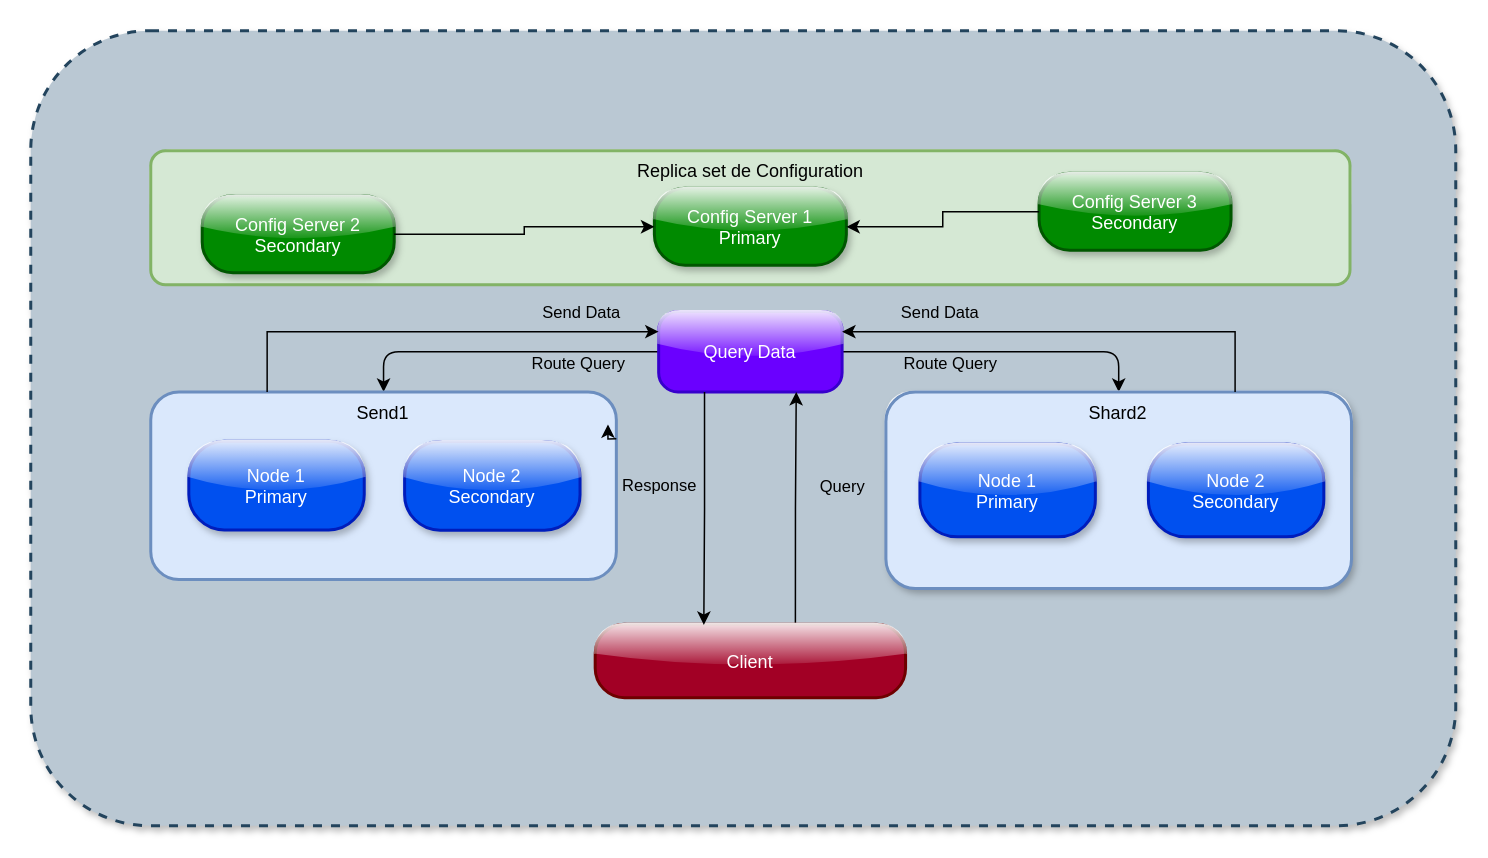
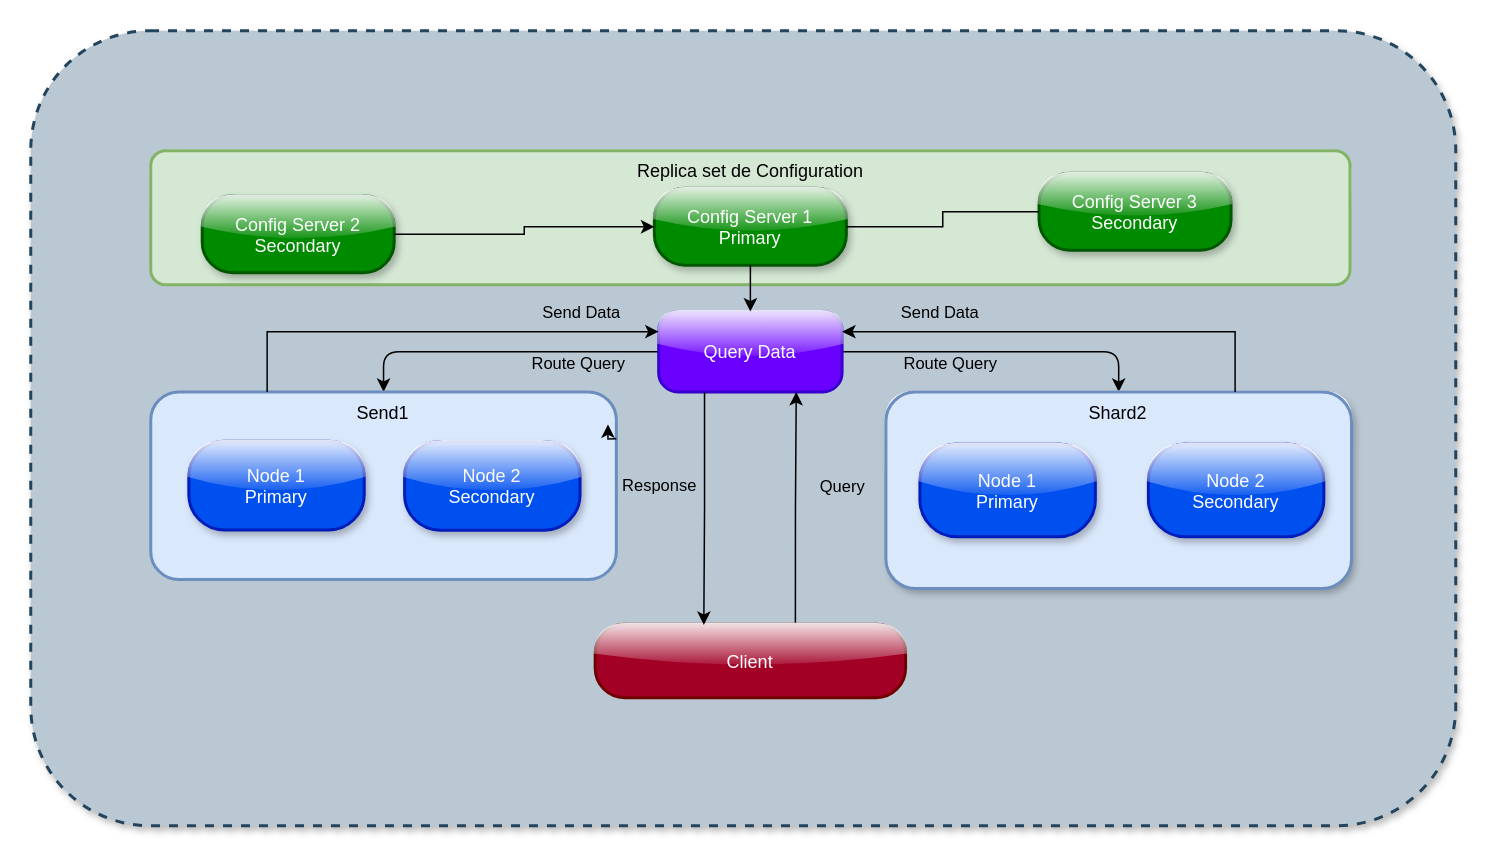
  <mxCell id="0" />
  <mxCell id="1" parent="0" />
  <mxCell id="2" value="" style="whiteSpace=wrap;strokeWidth=2;verticalAlign=top;fillColor=#bac8d3;strokeColor=#23445d;dashed=1;glass=0;rounded=1;shadow=1;" parent="1" vertex="1"><mxGeometry x="20" y="20" width="950" height="530" as="geometry" /></mxCell>
  <mxCell id="3" style="edgeStyle=orthogonalEdgeStyle;rounded=1;orthogonalLoop=1;jettySize=auto;html=1;exitX=1;exitY=0.5;exitDx=0;exitDy=0;entryX=0.5;entryY=0;entryDx=0;entryDy=0;curved=0;" edge="1" parent="2" source="7" target="27"><mxGeometry relative="1" as="geometry"><mxPoint x="739.867" y="209.159" as="targetPoint" /></mxGeometry></mxCell>
  <mxCell id="4" value="Route Query" style="edgeLabel;html=1;align=center;verticalAlign=middle;resizable=0;points=[];labelBackgroundColor=none;" vertex="1" connectable="0" parent="3"><mxGeometry x="-0.436" y="-3" relative="1" as="geometry"><mxPoint x="12" y="5" as="offset" /></mxGeometry></mxCell>
  <mxCell id="5" style="edgeStyle=orthogonalEdgeStyle;rounded=1;orthogonalLoop=1;jettySize=auto;html=1;exitX=0;exitY=0.5;exitDx=0;exitDy=0;entryX=0.5;entryY=0;entryDx=0;entryDy=0;curved=0;" edge="1" parent="2" source="7" target="22"><mxGeometry relative="1" as="geometry" /></mxCell>
  <mxCell id="6" value="Route Query" style="edgeLabel;html=1;align=center;verticalAlign=middle;resizable=0;points=[];labelBackgroundColor=none;" vertex="1" connectable="0" parent="5"><mxGeometry x="-0.098" y="3" relative="1" as="geometry"><mxPoint x="41" y="5" as="offset" /></mxGeometry></mxCell>
  <mxCell id="7" value="Query Data" style="rounded=1;arcSize=24;strokeWidth=2;fillColor=#6a00ff;strokeColor=#3700CC;glass=1;shadow=0;fontColor=#ffffff;" parent="2" vertex="1"><mxGeometry x="418.611" y="187.191" width="122.277" height="53.596" as="geometry" /></mxCell>
  <mxCell id="8" value="" style="group;rounded=1;glass=1;fillColor=#b1ddf0;strokeColor=#10739e;" vertex="1" connectable="0" parent="2"><mxGeometry x="79.998" y="80.0" width="799.505" height="89.326" as="geometry" /></mxCell>
  <mxCell id="9" value="Replica set de Configuration " style="whiteSpace=wrap;strokeWidth=2;verticalAlign=top;fillColor=#d5e8d4;strokeColor=#82b366;gradientDirection=south;gradientColor=none;rounded=1;arcSize=11;glass=0;shadow=0;" vertex="1" parent="8"><mxGeometry width="799.505" height="89.326" as="geometry" /></mxCell>
  <mxCell id="10" value="Config Server 1&#10;Primary" style="rounded=1;arcSize=40;strokeWidth=2;fillColor=#008a00;fontColor=#ffffff;strokeColor=#005700;shadow=1;glass=1;" parent="8" vertex="1"><mxGeometry x="335.751" y="25.025" width="127.994" height="51.353" as="geometry" /></mxCell>
  <mxCell id="11" value="Config Server 2&#10;Secondary" style="rounded=1;arcSize=40;strokeWidth=2;fillColor=#008a00;fontColor=#ffffff;strokeColor=#005700;shadow=1;glass=1;" parent="8" vertex="1"><mxGeometry x="34.31" y="30.025" width="127.994" height="51.353" as="geometry" /></mxCell>
  <mxCell id="12" value="Config Server 3&#10;Secondary" style="rounded=1;arcSize=40;strokeWidth=2;fillColor=#008a00;gradientDirection=south;strokeColor=#005700;fillStyle=auto;fontColor=#ffffff;gradientColor=none;glass=1;shadow=1;" parent="8" vertex="1"><mxGeometry x="592.204" y="15.026" width="127.994" height="51.353" as="geometry" /></mxCell>
  <mxCell id="13" style="edgeStyle=orthogonalEdgeStyle;rounded=0;orthogonalLoop=1;jettySize=auto;html=1;exitX=1;exitY=0.5;exitDx=0;exitDy=0;entryX=0;entryY=0.5;entryDx=0;entryDy=0;" edge="1" parent="8" source="11" target="10"><mxGeometry relative="1" as="geometry" /></mxCell>
- <mxCell id="14" style="edgeStyle=orthogonalEdgeStyle;rounded=0;orthogonalLoop=1;jettySize=auto;html=1;exitX=0;exitY=0.5;exitDx=0;exitDy=0;entryX=1;entryY=0.5;entryDx=0;entryDy=0;" edge="1" parent="8" source="12" target="10"><mxGeometry relative="1" as="geometry" /></mxCell>
+ <mxCell id="14" style="edgeStyle=orthogonalEdgeStyle;rounded=0;orthogonalLoop=1;jettySize=auto;html=1;exitX=0;exitY=0.5;exitDx=0;exitDy=0;entryX=1;entryY=0.5;entryDx=0;entryDy=0;endArrow=none;" edge="1" parent="8" source="12" target="10"><mxGeometry relative="1" as="geometry" /></mxCell>
+ <mxCell id="15" style="edgeStyle=orthogonalEdgeStyle;rounded=0;orthogonalLoop=1;jettySize=auto;html=1;exitX=0.5;exitY=1;exitDx=0;exitDy=0;entryX=0.5;entryY=0;entryDx=0;entryDy=0;" edge="1" parent="2" source="10" target="7"><mxGeometry relative="1" as="geometry" /></mxCell>
  <mxCell id="16" style="edgeStyle=orthogonalEdgeStyle;rounded=0;orthogonalLoop=1;jettySize=auto;html=1;exitX=0.645;exitY=0.01;exitDx=0;exitDy=0;entryX=0.75;entryY=1;entryDx=0;entryDy=0;exitPerimeter=0;" edge="1" parent="2" source="18" target="7"><mxGeometry relative="1" as="geometry" /></mxCell>
  <mxCell id="17" value="Query" style="edgeLabel;html=1;align=center;verticalAlign=middle;resizable=0;points=[];labelBackgroundColor=none;" vertex="1" connectable="0" parent="16"><mxGeometry x="-0.113" y="-5" relative="1" as="geometry"><mxPoint x="26" y="-24" as="offset" /></mxGeometry></mxCell>
  <mxCell id="18" value="Client" style="rounded=1;arcSize=40;strokeWidth=2;fillColor=#a20025;strokeColor=#6F0000;glass=1;fontColor=#ffffff;" vertex="1" parent="2"><mxGeometry x="376.285" y="395.616" width="206.931" height="48.966" as="geometry" /></mxCell>
  <mxCell id="19" style="edgeStyle=orthogonalEdgeStyle;rounded=0;orthogonalLoop=1;jettySize=auto;html=1;exitX=0.25;exitY=1;exitDx=0;exitDy=0;entryX=0.35;entryY=0.01;entryDx=0;entryDy=0;entryPerimeter=0;" edge="1" parent="2" source="7" target="18"><mxGeometry relative="1" as="geometry" /></mxCell>
  <mxCell id="20" value="Response" style="edgeLabel;html=1;align=center;verticalAlign=middle;resizable=0;points=[];labelBackgroundColor=none;" vertex="1" connectable="0" parent="19"><mxGeometry x="-0.11" y="-2" relative="1" as="geometry"><mxPoint x="-29" y="-7" as="offset" /></mxGeometry></mxCell>
  <mxCell id="21" value="" style="group;fillColor=#dae8fc;strokeColor=#6c8ebf;rounded=1;arcSize=43;gradientColor=#7ea6e0;" vertex="1" connectable="0" parent="2"><mxGeometry x="79.998" y="240.787" width="310.396" height="125.056" as="geometry" /></mxCell>
  <mxCell id="22" value="Send1" style="whiteSpace=wrap;strokeWidth=2;verticalAlign=top;fillColor=#dae8fc;strokeColor=#6c8ebf;gradientDirection=north;gradientColor=none;rounded=1;" parent="21" vertex="1"><mxGeometry width="310.396" height="125.056" as="geometry" /></mxCell>
  <mxCell id="23" value="Node 2&#10;Secondary" style="rounded=1;arcSize=40;strokeWidth=2;fillColor=#0050ef;strokeColor=#001DBC;fontColor=#ffffff;glass=1;shadow=1;" parent="21" vertex="1"><mxGeometry x="169.243" y="33.043" width="116.948" height="59.139" as="geometry" /></mxCell>
  <mxCell id="24" value="Node 1&#10;Primary" style="rounded=1;arcSize=40;strokeWidth=2;fillColor=#0050ef;strokeColor=#001DBC;fontColor=#ffffff;glass=1;shadow=1;" vertex="1" parent="21"><mxGeometry x="25.385" y="32.871" width="116.948" height="59.139" as="geometry" /></mxCell>
  <mxCell id="25" style="edgeStyle=orthogonalEdgeStyle;rounded=0;orthogonalLoop=1;jettySize=auto;html=1;exitX=1;exitY=0.25;exitDx=0;exitDy=0;entryX=0.982;entryY=0.173;entryDx=0;entryDy=0;entryPerimeter=0;" edge="1" parent="21" source="22" target="22"><mxGeometry relative="1" as="geometry" /></mxCell>
  <mxCell id="26" value="" style="group;fillColor=#dae8fc;gradientColor=none;strokeColor=#6c8ebf;rounded=1;glass=1;shadow=1;" vertex="1" connectable="0" parent="2"><mxGeometry x="570.106" y="240.787" width="310.396" height="131.011" as="geometry" /></mxCell>
  <mxCell id="27" value="Shard2" style="whiteSpace=wrap;strokeWidth=2;verticalAlign=top;fillColor=#dae8fc;strokeColor=#6c8ebf;gradientColor=none;gradientDirection=north;rounded=1;glass=0;" vertex="1" parent="26"><mxGeometry width="310.396" height="131.011" as="geometry" /></mxCell>
  <mxCell id="28" value="Node 2&#10;Secondary" style="rounded=1;arcSize=40;strokeWidth=2;fillColor=#0050ef;strokeColor=#001DBC;fontColor=#ffffff;glass=1;shadow=1;" vertex="1" parent="26"><mxGeometry x="174.997" y="34.749" width="116.948" height="61.87" as="geometry" /></mxCell>
  <mxCell id="29" value="Node 1&#10;Primary" style="rounded=1;arcSize=40;strokeWidth=2;fillColor=#0050ef;strokeColor=#001DBC;fillStyle=auto;fontColor=#ffffff;glass=1;shadow=1;" vertex="1" parent="26"><mxGeometry x="22.677" y="34.749" width="116.948" height="61.87" as="geometry" /></mxCell>
  <mxCell id="30" style="edgeStyle=orthogonalEdgeStyle;rounded=0;orthogonalLoop=1;jettySize=auto;html=1;exitX=0.25;exitY=0;exitDx=0;exitDy=0;entryX=0;entryY=0.25;entryDx=0;entryDy=0;" edge="1" parent="2" source="22" target="7"><mxGeometry relative="1" as="geometry" /></mxCell>
  <mxCell id="31" value="Send Data" style="edgeLabel;html=1;align=center;verticalAlign=middle;resizable=0;points=[];labelBackgroundColor=none;" vertex="1" connectable="0" parent="30"><mxGeometry x="0.219" relative="1" as="geometry"><mxPoint x="65" y="-13" as="offset" /></mxGeometry></mxCell>
  <mxCell id="32" style="edgeStyle=orthogonalEdgeStyle;rounded=0;orthogonalLoop=1;jettySize=auto;html=1;exitX=0.75;exitY=0;exitDx=0;exitDy=0;entryX=1;entryY=0.25;entryDx=0;entryDy=0;" edge="1" parent="2" source="27" target="7"><mxGeometry relative="1" as="geometry" /></mxCell>
  <mxCell id="33" value="Send Data" style="edgeLabel;align=center;verticalAlign=middle;resizable=0;points=[];fillOpacity=0;html=1;labelBackgroundColor=none;" vertex="1" connectable="0" parent="32"><mxGeometry x="0.533" y="3" relative="1" as="geometry"><mxPoint x="-6" y="-16" as="offset" /></mxGeometry></mxCell>
